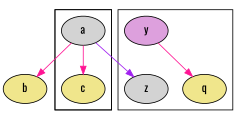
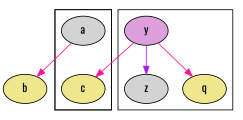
  digraph {
    fontname=Oswald
    node [fillcolor=khaki fontname=Oswald style=filled]
    edge [color=deeppink fontname=Oswald]
    y [fillcolor=plum]
    z [fillcolor=lightgrey]
    q
    a [fillcolor=lightgrey]
    c
    b
    subgraph cluster_1 {
      y
      z
      q
    }
    subgraph cluster_2 {
      a
      c
      subgraph cluster_3 {
      }
    }
-   a -> z [color=purple]
+   y -> z [color=purple]
    y -> q
-   a -> c
+   y -> c
    a -> b
  }
